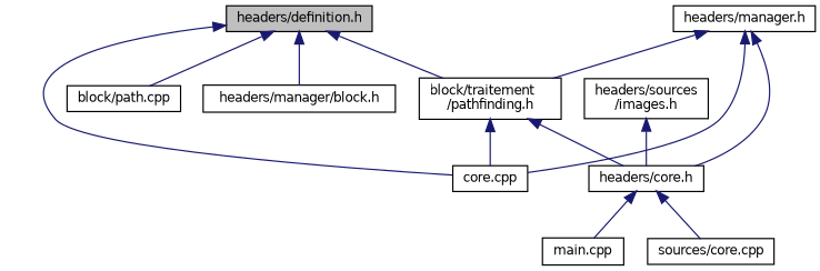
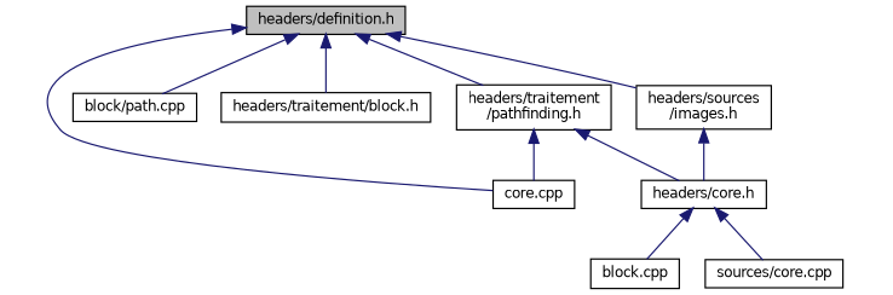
  digraph {
    node [color=black fillcolor=white fontname=Helvetica fontsize=10 shape=record style=filled]
    edge [color=midnightblue dir=back fontname=Helvetica fontsize=10 labelfontname=Helvetica labelfontsize=10 style=solid]
    n1 [fillcolor=grey75 fontcolor=black height=0.2 label="headers/definition.h" width=0.4]
-   n2 [height=0.2 label="headers/manager/block.h" width=0.4]
-   n3 [height=0.2 label="block/traitement\l/pathfinding.h" width=0.4]
+   n2 [height=0.2 label="headers/traitement/block.h" width=0.4]
+   n3 [height=0.2 label="headers/traitement\l/pathfinding.h" width=0.4]
    n4 [height=0.2 label="core.cpp" width=0.4]
    n5 [height=0.2 label="headers/sources\l/images.h" width=0.4]
    n6 [height=0.2 label="block/path.cpp" width=0.4]
    n7 [height=0.2 label="headers/core.h" width=0.4]
-   n8 [height=0.2 label="headers/manager.h" width=0.4]
-   n9 [height=0.2 label="main.cpp" width=0.4]
+   n9 [height=0.2 label="block.cpp" width=0.4]
    n10 [height=0.2 label="sources/core.cpp" width=0.4]
    n1 -> n2
    n1 -> n3
    n1 -> n4
+   n1 -> n5
    n1 -> n6
    n3 -> n4
    n3 -> n7
    n5 -> n7
    n7 -> n9
    n7 -> n10
-   n8 -> n3
-   n8 -> n4
-   n8 -> n7
  }
